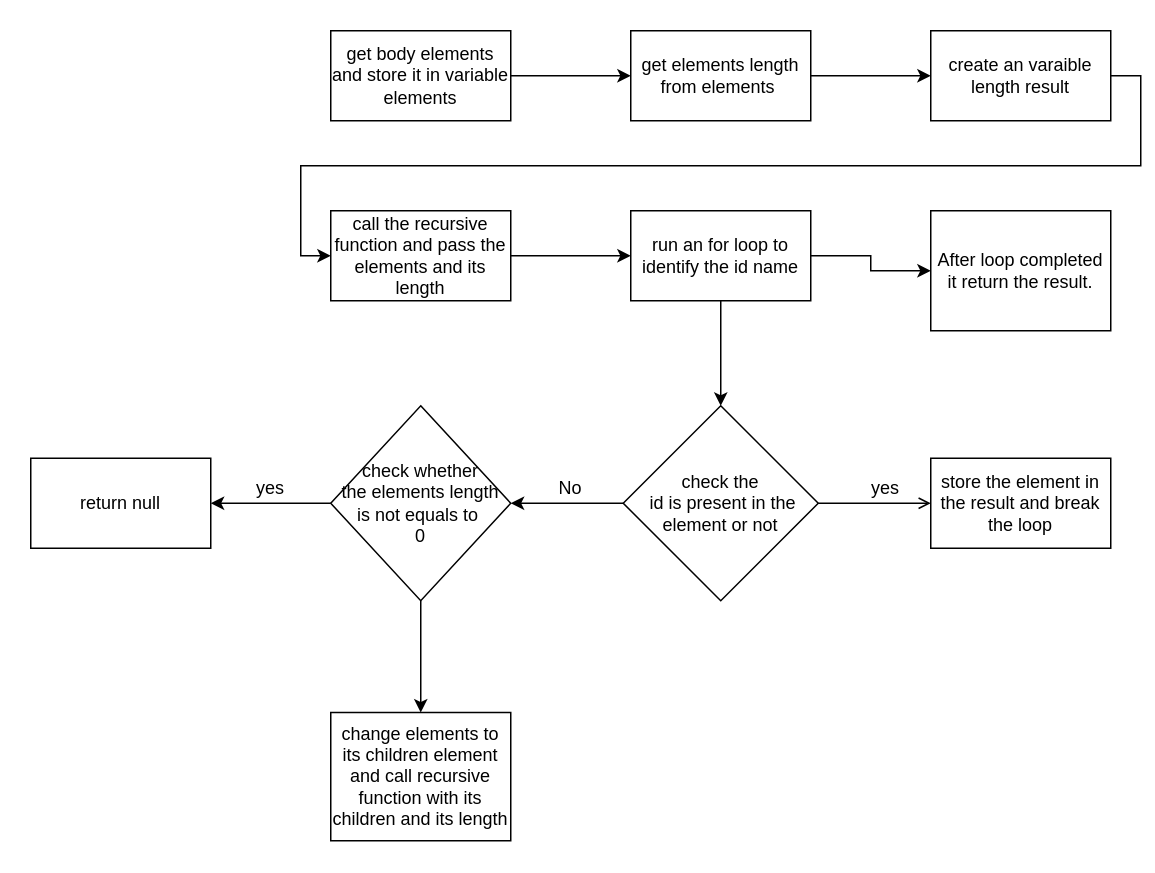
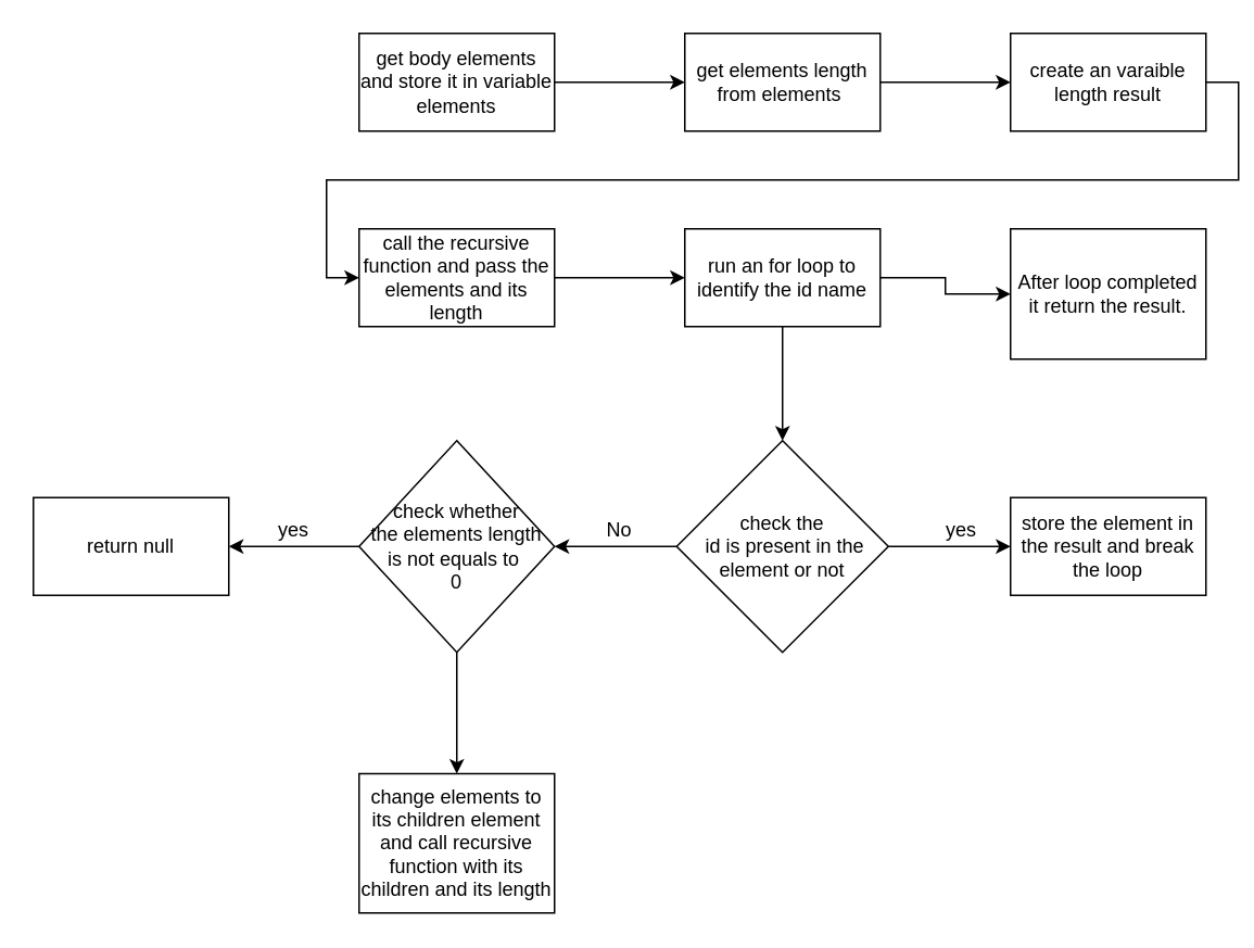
  <mxCell id="0" />
  <mxCell id="1" parent="0" />
  <mxCell id="2" value="" style="edgeStyle=orthogonalEdgeStyle;rounded=0;orthogonalLoop=1;jettySize=auto;html=1;" edge="1" parent="1" source="3" target="5"><mxGeometry relative="1" as="geometry" /></mxCell>
  <mxCell id="3" value="get body elements and store it in variable elements" style="rounded=0;whiteSpace=wrap;html=1;" vertex="1" parent="1"><mxGeometry x="220" y="20" width="120" height="60" as="geometry" /></mxCell>
  <mxCell id="4" value="" style="edgeStyle=orthogonalEdgeStyle;rounded=0;orthogonalLoop=1;jettySize=auto;html=1;" edge="1" parent="1" source="5" target="7"><mxGeometry relative="1" as="geometry" /></mxCell>
  <mxCell id="5" value="get elements length from elements&amp;nbsp;" style="rounded=0;whiteSpace=wrap;html=1;" vertex="1" parent="1"><mxGeometry x="420" y="20" width="120" height="60" as="geometry" /></mxCell>
  <mxCell id="6" style="edgeStyle=orthogonalEdgeStyle;rounded=0;orthogonalLoop=1;jettySize=auto;html=1;exitX=1;exitY=0.5;exitDx=0;exitDy=0;entryX=0;entryY=0.5;entryDx=0;entryDy=0;" edge="1" parent="1" source="7" target="9"><mxGeometry relative="1" as="geometry" /></mxCell>
  <mxCell id="7" value="create an varaible length result" style="whiteSpace=wrap;html=1;rounded=0;" vertex="1" parent="1"><mxGeometry x="620" y="20" width="120" height="60" as="geometry" /></mxCell>
  <mxCell id="8" value="" style="edgeStyle=orthogonalEdgeStyle;rounded=0;orthogonalLoop=1;jettySize=auto;html=1;" edge="1" parent="1" source="9" target="12"><mxGeometry relative="1" as="geometry" /></mxCell>
  <mxCell id="9" value="call the recursive function and pass the elements and its length" style="rounded=0;whiteSpace=wrap;html=1;" vertex="1" parent="1"><mxGeometry x="220" y="140" width="120" height="60" as="geometry" /></mxCell>
  <mxCell id="10" style="edgeStyle=orthogonalEdgeStyle;rounded=0;orthogonalLoop=1;jettySize=auto;html=1;exitX=0.5;exitY=1;exitDx=0;exitDy=0;entryX=0.5;entryY=0;entryDx=0;entryDy=0;" edge="1" parent="1" source="12" target="15"><mxGeometry relative="1" as="geometry" /></mxCell>
  <mxCell id="11" value="" style="edgeStyle=orthogonalEdgeStyle;rounded=0;orthogonalLoop=1;jettySize=auto;html=1;" edge="1" parent="1" source="12" target="25"><mxGeometry relative="1" as="geometry" /></mxCell>
  <mxCell id="12" value="run an for loop to identify the id name" style="rounded=0;whiteSpace=wrap;html=1;" vertex="1" parent="1"><mxGeometry x="420" y="140" width="120" height="60" as="geometry" /></mxCell>
- <mxCell id="13" value="" style="edgeStyle=orthogonalEdgeStyle;rounded=0;orthogonalLoop=1;jettySize=auto;html=1;endArrow=open;" edge="1" parent="1" source="15" target="16"><mxGeometry relative="1" as="geometry" /></mxCell>
+ <mxCell id="13" value="" style="edgeStyle=orthogonalEdgeStyle;rounded=0;orthogonalLoop=1;jettySize=auto;html=1;" edge="1" parent="1" source="15" target="16"><mxGeometry relative="1" as="geometry" /></mxCell>
  <mxCell id="14" value="" style="edgeStyle=orthogonalEdgeStyle;rounded=0;orthogonalLoop=1;jettySize=auto;html=1;" edge="1" parent="1" source="15"><mxGeometry relative="1" as="geometry"><mxPoint x="340" y="335" as="targetPoint" /></mxGeometry></mxCell>
  <mxCell id="15" value="check the&lt;br&gt;&amp;nbsp;id is present in the element or not" style="rhombus;whiteSpace=wrap;html=1;" vertex="1" parent="1"><mxGeometry x="415" y="270" width="130" height="130" as="geometry" /></mxCell>
  <mxCell id="16" value="store the element in the result and break the loop" style="whiteSpace=wrap;html=1;" vertex="1" parent="1"><mxGeometry x="620" y="305" width="120" height="60" as="geometry" /></mxCell>
  <mxCell id="17" value="yes" style="text;html=1;strokeColor=none;fillColor=none;align=center;verticalAlign=middle;whiteSpace=wrap;rounded=0;" vertex="1" parent="1"><mxGeometry x="560" y="310" width="60" height="30" as="geometry" /></mxCell>
  <mxCell id="18" value="No" style="text;html=1;strokeColor=none;fillColor=none;align=center;verticalAlign=middle;whiteSpace=wrap;rounded=0;" vertex="1" parent="1"><mxGeometry x="350" y="310" width="60" height="30" as="geometry" /></mxCell>
  <mxCell id="19" value="" style="edgeStyle=orthogonalEdgeStyle;rounded=0;orthogonalLoop=1;jettySize=auto;html=1;" edge="1" parent="1" source="21" target="22"><mxGeometry relative="1" as="geometry" /></mxCell>
  <mxCell id="20" value="" style="edgeStyle=orthogonalEdgeStyle;rounded=0;orthogonalLoop=1;jettySize=auto;html=1;" edge="1" parent="1" source="21" target="24"><mxGeometry relative="1" as="geometry" /></mxCell>
  <mxCell id="21" value="check whether&lt;br&gt;the elements length&lt;br&gt;is not equals to&amp;nbsp;&lt;br&gt;0" style="rhombus;whiteSpace=wrap;html=1;" vertex="1" parent="1"><mxGeometry x="220" y="270" width="120" height="130" as="geometry" /></mxCell>
  <mxCell id="22" value="return null" style="whiteSpace=wrap;html=1;" vertex="1" parent="1"><mxGeometry x="20" y="305" width="120" height="60" as="geometry" /></mxCell>
  <mxCell id="23" value="yes" style="text;html=1;strokeColor=none;fillColor=none;align=center;verticalAlign=middle;whiteSpace=wrap;rounded=0;" vertex="1" parent="1"><mxGeometry x="150" y="310" width="60" height="30" as="geometry" /></mxCell>
  <mxCell id="24" value="change elements to its children element and call recursive function with its children and its length" style="whiteSpace=wrap;html=1;" vertex="1" parent="1"><mxGeometry x="220" y="474.5" width="120" height="85.5" as="geometry" /></mxCell>
  <mxCell id="25" value="After loop completed it return the result." style="whiteSpace=wrap;html=1;rounded=0;" vertex="1" parent="1"><mxGeometry x="620" y="140" width="120" height="80" as="geometry" /></mxCell>
